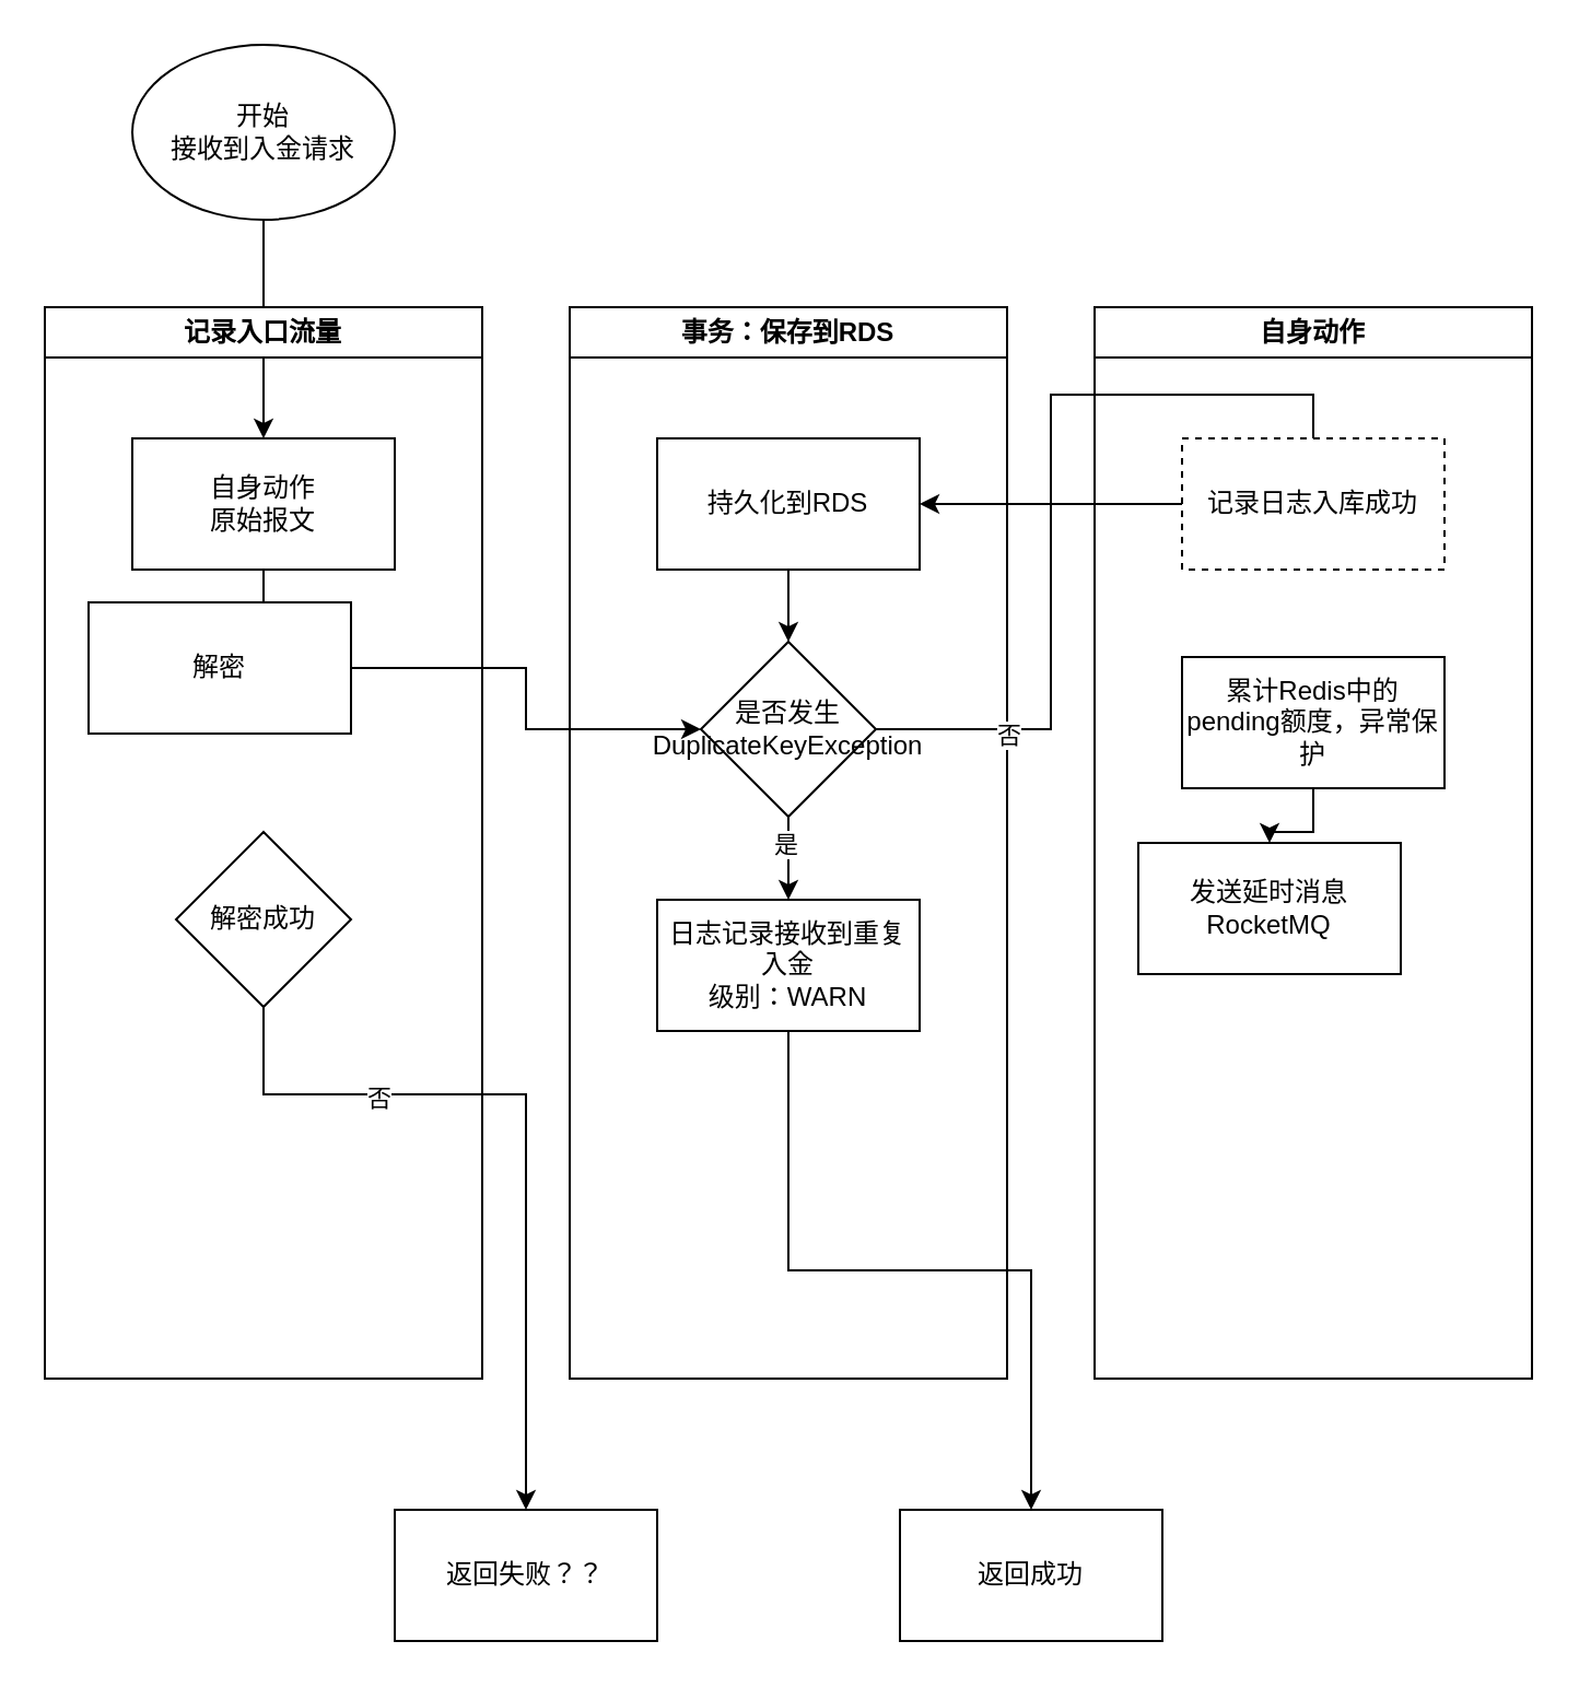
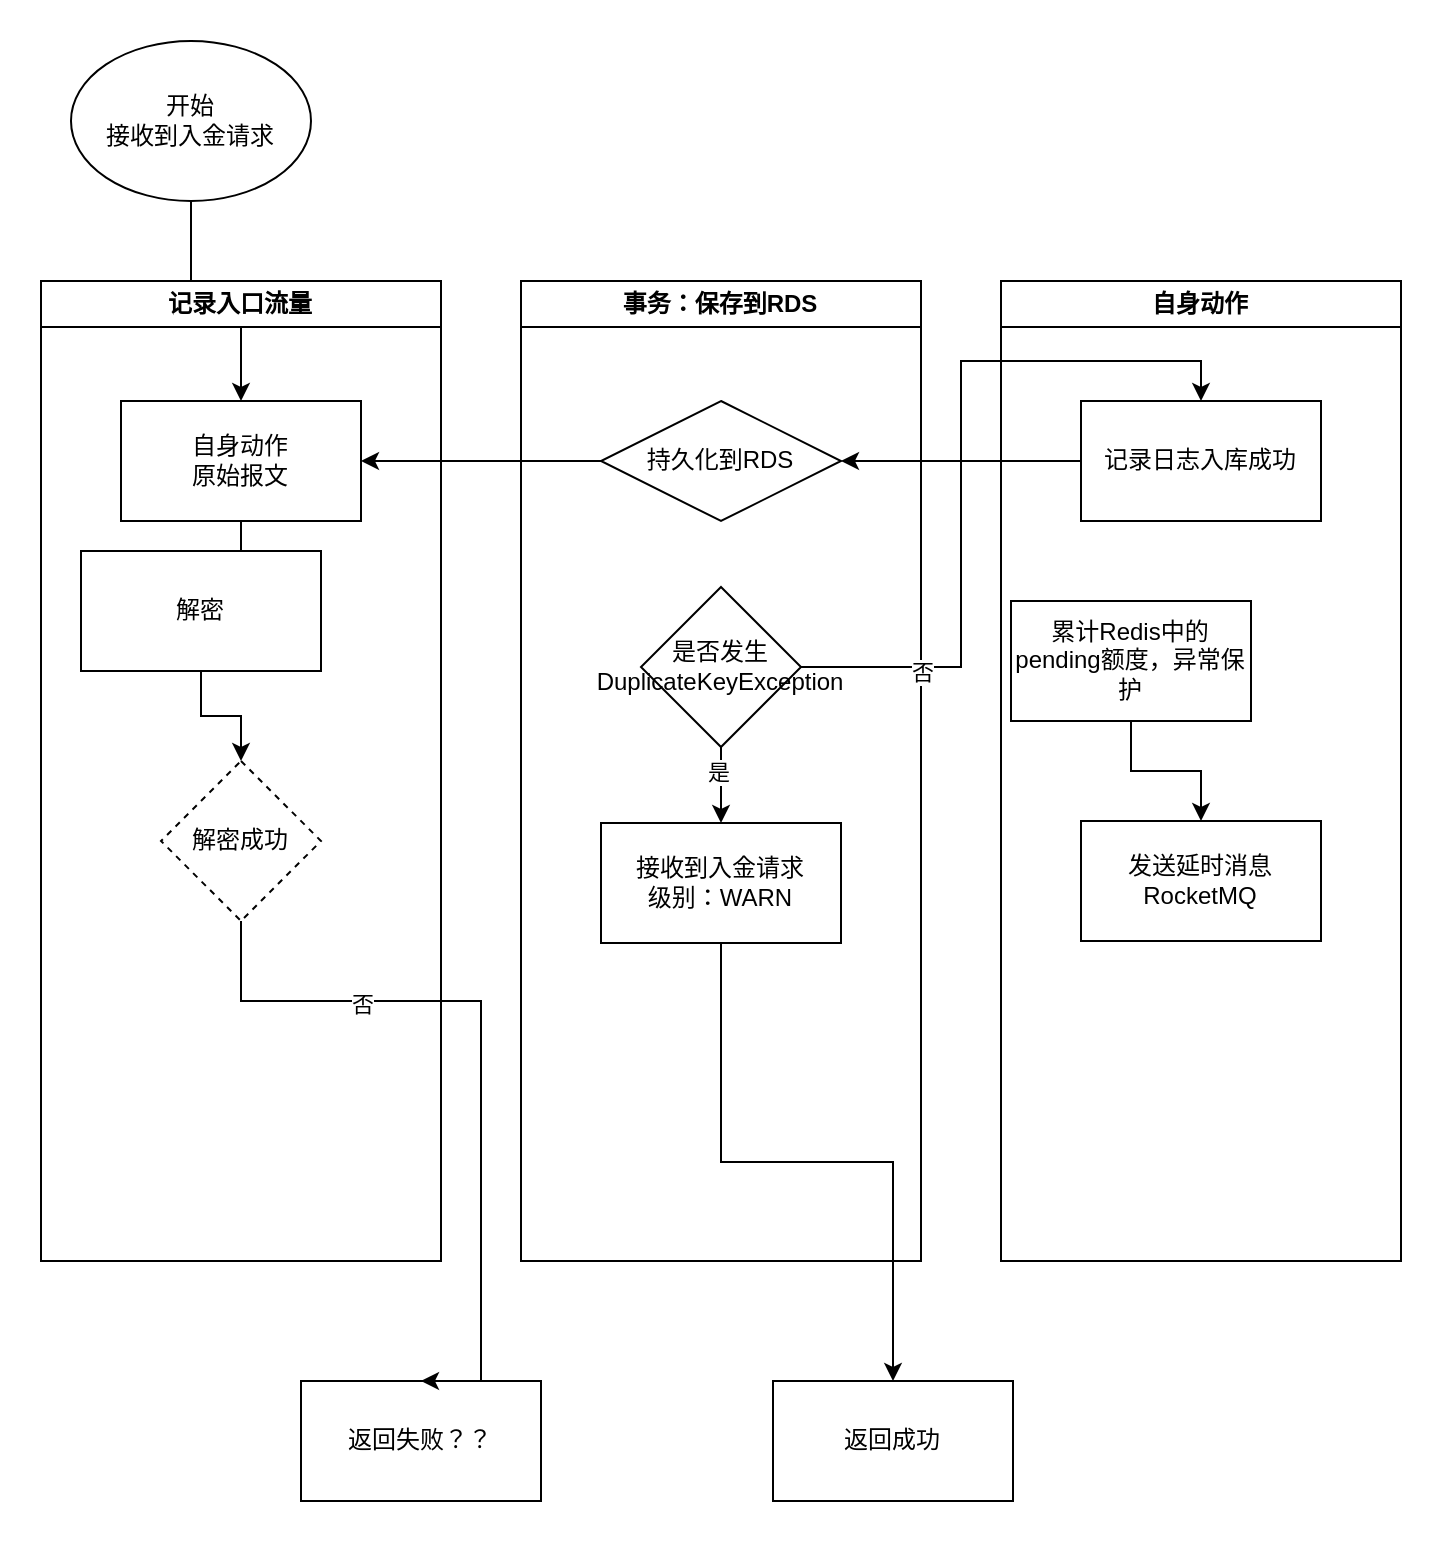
  <mxCell id="0" />
  <mxCell id="1" parent="0" />
  <mxCell id="2" style="edgeStyle=orthogonalEdgeStyle;rounded=0;orthogonalLoop=1;jettySize=auto;html=1;entryX=0.5;entryY=0;entryDx=0;entryDy=0;" edge="1" parent="1" source="3" target="19"><mxGeometry relative="1" as="geometry" /></mxCell>
- <mxCell id="3" value="开始&lt;br&gt;接收到入金请求" style="ellipse;whiteSpace=wrap;html=1;" vertex="1" parent="1"><mxGeometry x="60" y="20" width="120" height="80" as="geometry" /></mxCell>
+ <mxCell id="3" value="开始&lt;br&gt;接收到入金请求" style="ellipse;whiteSpace=wrap;html=1;" vertex="1" parent="1"><mxGeometry x="35" y="20" width="120" height="80" as="geometry" /></mxCell>
  <mxCell id="4" value="事务：保存到RDS" style="swimlane;whiteSpace=wrap;html=1;" vertex="1" parent="1"><mxGeometry x="260" y="140" width="200" height="490" as="geometry" /></mxCell>
  <mxCell id="5" style="edgeStyle=orthogonalEdgeStyle;rounded=0;orthogonalLoop=1;jettySize=auto;html=1;entryX=0.5;entryY=0;entryDx=0;entryDy=0;" edge="1" parent="4" source="7" target="10"><mxGeometry relative="1" as="geometry" /></mxCell>
  <mxCell id="6" value="是" style="edgeLabel;html=1;align=center;verticalAlign=middle;resizable=0;points=[];" vertex="1" connectable="0" parent="5"><mxGeometry x="-0.423" y="-2" relative="1" as="geometry"><mxPoint as="offset" /></mxGeometry></mxCell>
  <mxCell id="7" value="是否发生DuplicateKeyException" style="rhombus;whiteSpace=wrap;html=1;" vertex="1" parent="4"><mxGeometry x="60" y="153" width="80" height="80" as="geometry" /></mxCell>
- <mxCell id="8" style="edgeStyle=orthogonalEdgeStyle;rounded=0;orthogonalLoop=1;jettySize=auto;html=1;entryX=0.5;entryY=0;entryDx=0;entryDy=0;" edge="1" parent="4" source="9" target="7"><mxGeometry relative="1" as="geometry" /></mxCell>
- <mxCell id="9" value="持久化到RDS" style="rounded=0;whiteSpace=wrap;html=1;" vertex="1" parent="4"><mxGeometry x="40" y="60" width="120" height="60" as="geometry" /></mxCell>
- <mxCell id="10" value="日志记录接收到重复入金&lt;br&gt;级别：WARN" style="rounded=0;whiteSpace=wrap;html=1;" vertex="1" parent="4"><mxGeometry x="40" y="271" width="120" height="60" as="geometry" /></mxCell>
+ <mxCell id="8" style="edgeStyle=orthogonalEdgeStyle;rounded=0;orthogonalLoop=1;jettySize=auto;html=1;" edge="1" parent="4" source="9" target="19"><mxGeometry relative="1" as="geometry" /></mxCell>
+ <mxCell id="9" value="持久化到RDS" style="rhombus;whiteSpace=wrap;html=1;" vertex="1" parent="4"><mxGeometry x="40" y="60" width="120" height="60" as="geometry" /></mxCell>
+ <mxCell id="10" value="接收到入金请求&lt;br&gt;级别：WARN" style="rounded=0;whiteSpace=wrap;html=1;" vertex="1" parent="4"><mxGeometry x="40" y="271" width="120" height="60" as="geometry" /></mxCell>
  <mxCell id="11" value="自身动作" style="swimlane;whiteSpace=wrap;html=1;" vertex="1" parent="1"><mxGeometry x="500" y="140" width="200" height="490" as="geometry" /></mxCell>
  <mxCell id="12" style="edgeStyle=orthogonalEdgeStyle;rounded=0;orthogonalLoop=1;jettySize=auto;html=1;" edge="1" parent="11" source="13" target="9"><mxGeometry relative="1" as="geometry" /></mxCell>
- <mxCell id="13" value="记录日志入库成功" style="rounded=0;whiteSpace=wrap;html=1;dashed=1;" vertex="1" parent="11"><mxGeometry x="40" y="60" width="120" height="60" as="geometry" /></mxCell>
+ <mxCell id="13" value="记录日志入库成功" style="rounded=0;whiteSpace=wrap;html=1;" vertex="1" parent="11"><mxGeometry x="40" y="60" width="120" height="60" as="geometry" /></mxCell>
  <mxCell id="14" style="edgeStyle=orthogonalEdgeStyle;rounded=0;orthogonalLoop=1;jettySize=auto;html=1;entryX=0.5;entryY=0;entryDx=0;entryDy=0;" edge="1" parent="11" source="15" target="16"><mxGeometry relative="1" as="geometry" /></mxCell>
- <mxCell id="15" value="累计Redis中的pending额度，异常保护" style="rounded=0;whiteSpace=wrap;html=1;" vertex="1" parent="11"><mxGeometry x="40" y="160" width="120" height="60" as="geometry" /></mxCell>
- <mxCell id="16" value="发送延时消息&lt;br&gt;RocketMQ" style="rounded=0;whiteSpace=wrap;html=1;" vertex="1" parent="11"><mxGeometry x="20" y="245" width="120" height="60" as="geometry" /></mxCell>
+ <mxCell id="15" value="累计Redis中的pending额度，异常保护" style="rounded=0;whiteSpace=wrap;html=1;" vertex="1" parent="11"><mxGeometry x="5" y="160" width="120" height="60" as="geometry" /></mxCell>
+ <mxCell id="16" value="发送延时消息&lt;br&gt;RocketMQ" style="rounded=0;whiteSpace=wrap;html=1;" vertex="1" parent="11"><mxGeometry x="40" y="270" width="120" height="60" as="geometry" /></mxCell>
  <mxCell id="17" value="记录入口流量" style="swimlane;whiteSpace=wrap;html=1;" vertex="1" parent="1"><mxGeometry x="20" y="140" width="200" height="490" as="geometry" /></mxCell>
  <mxCell id="18" style="edgeStyle=orthogonalEdgeStyle;rounded=0;orthogonalLoop=1;jettySize=auto;html=1;entryX=0.5;entryY=0;entryDx=0;entryDy=0;" edge="1" parent="17" source="19" target="21"><mxGeometry relative="1" as="geometry" /></mxCell>
  <mxCell id="19" value="自身动作&lt;br&gt;原始报文" style="rounded=0;whiteSpace=wrap;html=1;" vertex="1" parent="17"><mxGeometry x="40" y="60" width="120" height="60" as="geometry" /></mxCell>
- <mxCell id="20" style="edgeStyle=orthogonalEdgeStyle;rounded=0;orthogonalLoop=1;jettySize=auto;html=1;" edge="1" parent="17" source="21" target="7"><mxGeometry relative="1" as="geometry" /></mxCell>
+ <mxCell id="20" style="edgeStyle=orthogonalEdgeStyle;rounded=0;orthogonalLoop=1;jettySize=auto;html=1;" edge="1" parent="17" source="21" target="22"><mxGeometry relative="1" as="geometry" /></mxCell>
  <mxCell id="21" value="解密" style="rounded=0;whiteSpace=wrap;html=1;" vertex="1" parent="17"><mxGeometry x="20" y="135" width="120" height="60" as="geometry" /></mxCell>
- <mxCell id="22" value="解密成功" style="rhombus;whiteSpace=wrap;html=1;" vertex="1" parent="17"><mxGeometry x="60" y="240" width="80" height="80" as="geometry" /></mxCell>
- <mxCell id="23" value="返回失败？？" style="rounded=0;whiteSpace=wrap;html=1;" vertex="1" parent="1"><mxGeometry x="180" y="690" width="120" height="60" as="geometry" /></mxCell>
- <mxCell id="24" value="返回成功" style="rounded=0;whiteSpace=wrap;html=1;" vertex="1" parent="1"><mxGeometry x="411" y="690" width="120" height="60" as="geometry" /></mxCell>
+ <mxCell id="22" value="解密成功" style="rhombus;whiteSpace=wrap;html=1;dashed=1;" vertex="1" parent="17"><mxGeometry x="60" y="240" width="80" height="80" as="geometry" /></mxCell>
+ <mxCell id="23" value="返回失败？？" style="rounded=0;whiteSpace=wrap;html=1;" vertex="1" parent="1"><mxGeometry x="150" y="690" width="120" height="60" as="geometry" /></mxCell>
+ <mxCell id="24" value="返回成功" style="rounded=0;whiteSpace=wrap;html=1;" vertex="1" parent="1"><mxGeometry x="386" y="690" width="120" height="60" as="geometry" /></mxCell>
  <mxCell id="25" style="edgeStyle=orthogonalEdgeStyle;rounded=0;orthogonalLoop=1;jettySize=auto;html=1;entryX=0.5;entryY=0;entryDx=0;entryDy=0;exitX=0.5;exitY=1;exitDx=0;exitDy=0;" edge="1" parent="1" source="22" target="23"><mxGeometry relative="1" as="geometry"><Array as="points"><mxPoint x="120" y="500" /><mxPoint x="240" y="500" /></Array></mxGeometry></mxCell>
  <mxCell id="26" value="否" style="edgeLabel;html=1;align=center;verticalAlign=middle;resizable=0;points=[];" vertex="1" connectable="0" parent="25"><mxGeometry x="-0.474" y="-1" relative="1" as="geometry"><mxPoint as="offset" /></mxGeometry></mxCell>
- <mxCell id="27" style="edgeStyle=orthogonalEdgeStyle;rounded=0;orthogonalLoop=1;jettySize=auto;html=1;entryX=0.5;entryY=0;entryDx=0;entryDy=0;endArrow=none;" edge="1" parent="1" source="7" target="13"><mxGeometry relative="1" as="geometry"><Array as="points"><mxPoint x="480" y="333" /><mxPoint x="480" y="180" /><mxPoint x="600" y="180" /></Array></mxGeometry></mxCell>
+ <mxCell id="27" style="edgeStyle=orthogonalEdgeStyle;rounded=0;orthogonalLoop=1;jettySize=auto;html=1;entryX=0.5;entryY=0;entryDx=0;entryDy=0;" edge="1" parent="1" source="7" target="13"><mxGeometry relative="1" as="geometry"><Array as="points"><mxPoint x="480" y="333" /><mxPoint x="480" y="180" /><mxPoint x="600" y="180" /></Array></mxGeometry></mxCell>
  <mxCell id="28" value="否" style="edgeLabel;html=1;align=center;verticalAlign=middle;resizable=0;points=[];" vertex="1" connectable="0" parent="27"><mxGeometry x="-0.679" y="-2" relative="1" as="geometry"><mxPoint as="offset" /></mxGeometry></mxCell>
  <mxCell id="29" style="edgeStyle=orthogonalEdgeStyle;rounded=0;orthogonalLoop=1;jettySize=auto;html=1;entryX=0.5;entryY=0;entryDx=0;entryDy=0;" edge="1" parent="1" source="10" target="24"><mxGeometry relative="1" as="geometry" /></mxCell>
